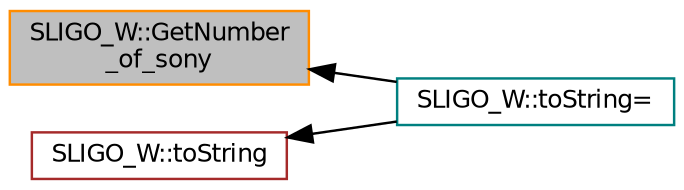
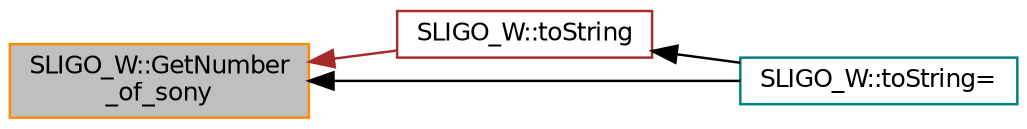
  digraph {
    rankdir=LR
    node [fillcolor=white fontname=Helvetica fontsize=10 shape=record style=filled]
    edge [color=black dir=back fontname=Helvetica fontsize=10 labelfontname=Helvetica labelfontsize=10 style=solid]
    n1 [color=darkorange fillcolor=grey75 fontcolor=black height=0.2 label="SLIGO_W::GetNumber\l_of_sony" width=0.4]
    n2 [color=brown height=0.2 label="SLIGO_W::toString" width=0.4]
    n3 [color=teal height=0.2 label="SLIGO_W::toString=" width=0.4]
+   n1 -> n2 [color=brown]
    n1 -> n3
    n2 -> n3
  }
